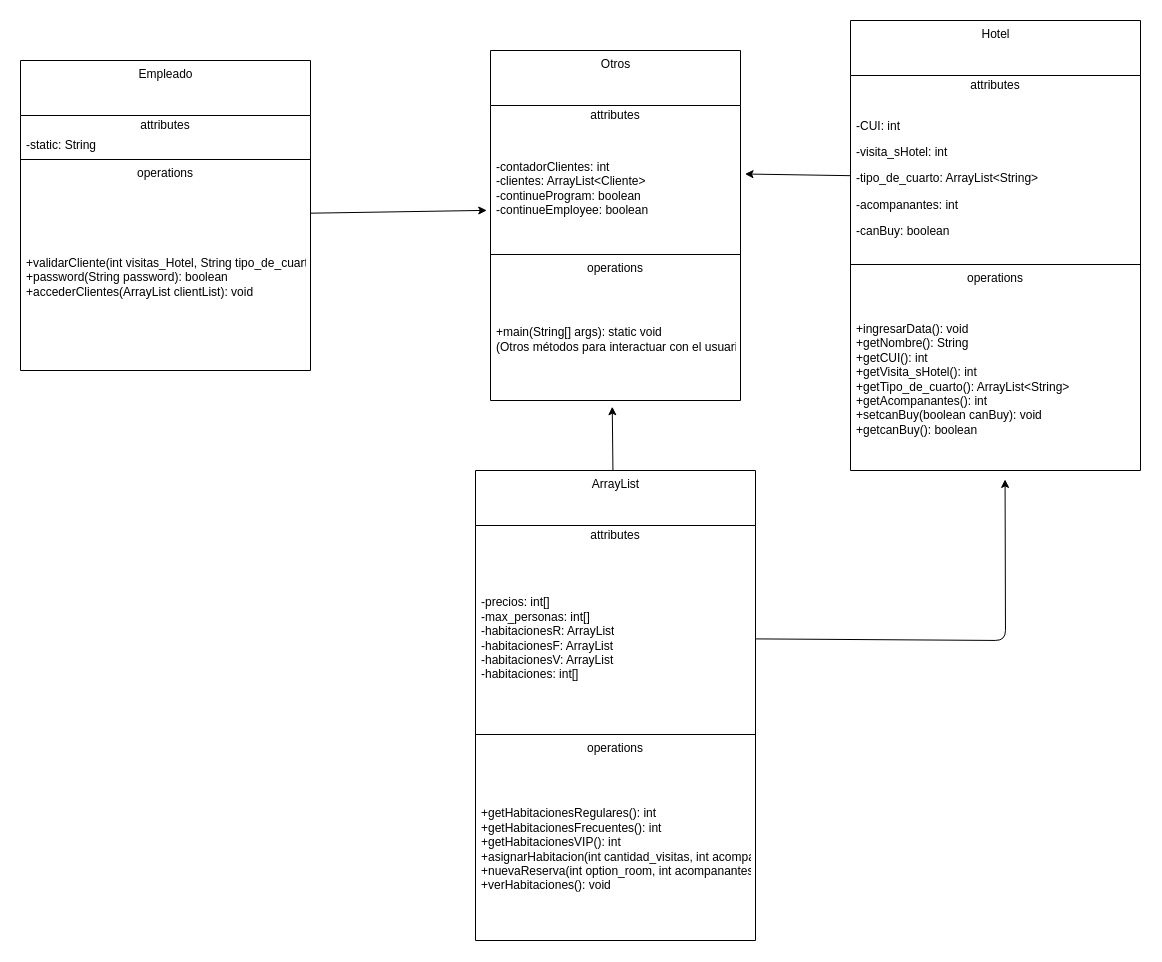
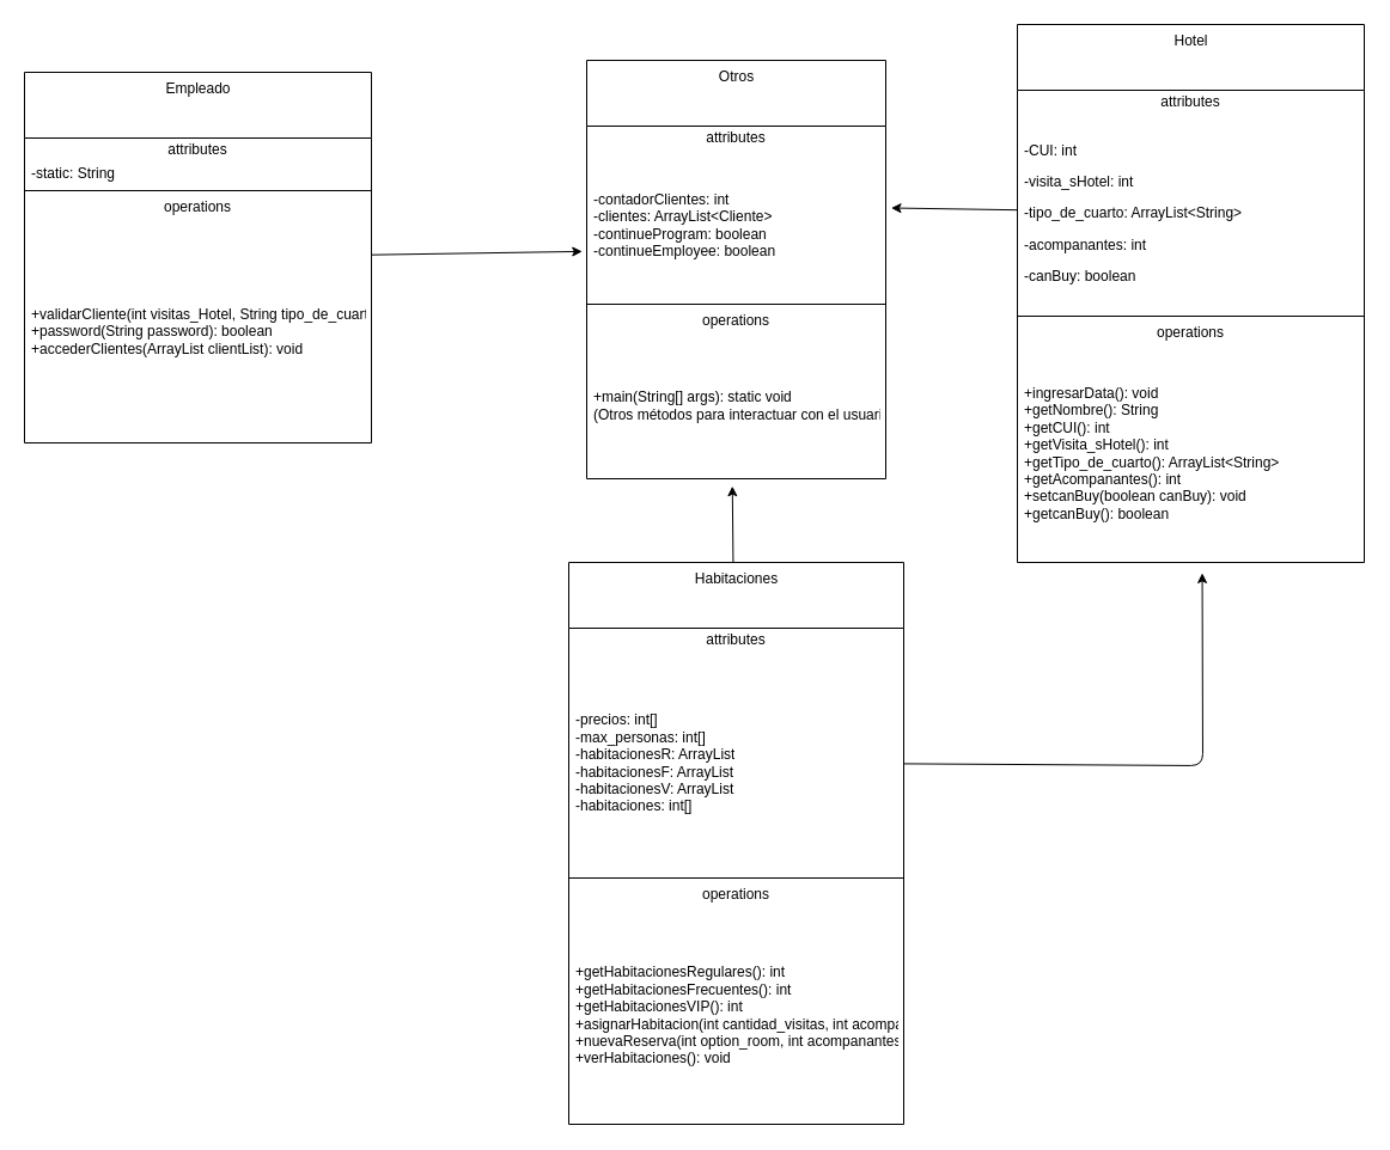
  <mxCell id="0" />
  <mxCell id="1" parent="0" />
  <mxCell id="2" value="Hotel" style="swimlane;fontStyle=0;align=center;verticalAlign=top;childLayout=stackLayout;horizontal=1;startSize=55;horizontalStack=0;resizeParent=1;resizeParentMax=0;resizeLast=0;collapsible=0;marginBottom=0;html=1;" vertex="1" parent="1"><mxGeometry x="850" y="20" width="290" height="450" as="geometry" /></mxCell>
  <mxCell id="3" value="attributes" style="text;html=1;strokeColor=none;fillColor=none;align=center;verticalAlign=middle;spacingLeft=4;spacingRight=4;overflow=hidden;rotatable=0;points=[[0,0.5],[1,0.5]];portConstraint=eastwest;" vertex="1" parent="2"><mxGeometry y="55" width="290" height="20" as="geometry" /></mxCell>
  <mxCell id="4" value="&lt;p dir=&quot;ltr&quot; class=&quot;selectable-text copyable-text iq0m558w g0rxnol2&quot;&gt;&lt;span class=&quot;selectable-text copyable-text&quot;&gt;-CUI: int&lt;/span&gt;&lt;/p&gt;&lt;p dir=&quot;ltr&quot; class=&quot;selectable-text copyable-text iq0m558w g0rxnol2&quot;&gt;&lt;span class=&quot;selectable-text copyable-text&quot;&gt;-visita_sHotel: int&lt;/span&gt;&lt;/p&gt;&lt;p dir=&quot;ltr&quot; class=&quot;selectable-text copyable-text iq0m558w g0rxnol2&quot;&gt;&lt;span class=&quot;selectable-text copyable-text&quot;&gt;-tipo_de_cuarto: ArrayList&amp;lt;String&amp;gt;&lt;/span&gt;&lt;/p&gt;&lt;p dir=&quot;ltr&quot; class=&quot;selectable-text copyable-text iq0m558w g0rxnol2&quot;&gt;&lt;span class=&quot;selectable-text copyable-text&quot;&gt;-acompanantes: int&lt;/span&gt;&lt;/p&gt;&lt;p dir=&quot;ltr&quot; class=&quot;selectable-text copyable-text iq0m558w g0rxnol2&quot;&gt;&lt;span class=&quot;selectable-text copyable-text&quot;&gt;-canBuy: boolean&lt;/span&gt;&lt;/p&gt;" style="text;html=1;strokeColor=none;fillColor=none;align=left;verticalAlign=middle;spacingLeft=4;spacingRight=4;overflow=hidden;rotatable=0;points=[[0,0.5],[1,0.5]];portConstraint=eastwest;" vertex="1" parent="2"><mxGeometry y="75" width="290" height="165" as="geometry" /></mxCell>
  <mxCell id="5" value="" style="line;strokeWidth=1;fillColor=none;align=left;verticalAlign=middle;spacingTop=-1;spacingLeft=3;spacingRight=3;rotatable=0;labelPosition=right;points=[];portConstraint=eastwest;" vertex="1" parent="2"><mxGeometry y="240" width="290" height="8" as="geometry" /></mxCell>
  <mxCell id="6" value="operations" style="text;html=1;strokeColor=none;fillColor=none;align=center;verticalAlign=middle;spacingLeft=4;spacingRight=4;overflow=hidden;rotatable=0;points=[[0,0.5],[1,0.5]];portConstraint=eastwest;" vertex="1" parent="2"><mxGeometry y="248" width="290" height="20" as="geometry" /></mxCell>
  <mxCell id="7" value="&lt;div&gt;+ingresarData(): void&lt;/div&gt;&lt;div&gt;+getNombre(): String&lt;/div&gt;&lt;div&gt;+getCUI(): int&lt;/div&gt;&lt;div&gt;+getVisita_sHotel(): int&lt;/div&gt;&lt;div&gt;+getTipo_de_cuarto(): ArrayList&amp;lt;String&amp;gt;&lt;/div&gt;&lt;div&gt;+getAcompanantes(): int&lt;/div&gt;&lt;div&gt;+setcanBuy(boolean canBuy): void&lt;/div&gt;&lt;div&gt;+getcanBuy(): boolean&lt;/div&gt;" style="text;html=1;strokeColor=none;fillColor=none;align=left;verticalAlign=middle;spacingLeft=4;spacingRight=4;overflow=hidden;rotatable=0;points=[[0,0.5],[1,0.5]];portConstraint=eastwest;" vertex="1" parent="2"><mxGeometry y="268" width="290" height="182" as="geometry" /></mxCell>
  <mxCell id="8" value="Otros" style="swimlane;fontStyle=0;align=center;verticalAlign=top;childLayout=stackLayout;horizontal=1;startSize=55;horizontalStack=0;resizeParent=1;resizeParentMax=0;resizeLast=0;collapsible=0;marginBottom=0;html=1;" vertex="1" parent="1"><mxGeometry x="490" y="50" width="250" height="350" as="geometry" /></mxCell>
  <mxCell id="9" value="attributes" style="text;html=1;strokeColor=none;fillColor=none;align=center;verticalAlign=middle;spacingLeft=4;spacingRight=4;overflow=hidden;rotatable=0;points=[[0,0.5],[1,0.5]];portConstraint=eastwest;" vertex="1" parent="8"><mxGeometry y="55" width="250" height="20" as="geometry" /></mxCell>
  <mxCell id="10" value="&lt;div&gt;-contadorClientes: int&lt;/div&gt;&lt;div&gt;-clientes: ArrayList&amp;lt;Cliente&amp;gt;&lt;/div&gt;&lt;div&gt;-continueProgram: boolean&lt;/div&gt;&lt;div&gt;-continueEmployee: boolean&lt;/div&gt;" style="text;html=1;strokeColor=none;fillColor=none;align=left;verticalAlign=middle;spacingLeft=4;spacingRight=4;overflow=hidden;rotatable=0;points=[[0,0.5],[1,0.5]];portConstraint=eastwest;" vertex="1" parent="8"><mxGeometry y="75" width="250" height="125" as="geometry" /></mxCell>
  <mxCell id="11" value="" style="line;strokeWidth=1;fillColor=none;align=left;verticalAlign=middle;spacingTop=-1;spacingLeft=3;spacingRight=3;rotatable=0;labelPosition=right;points=[];portConstraint=eastwest;" vertex="1" parent="8"><mxGeometry y="200" width="250" height="8" as="geometry" /></mxCell>
  <mxCell id="12" value="operations" style="text;html=1;strokeColor=none;fillColor=none;align=center;verticalAlign=middle;spacingLeft=4;spacingRight=4;overflow=hidden;rotatable=0;points=[[0,0.5],[1,0.5]];portConstraint=eastwest;" vertex="1" parent="8"><mxGeometry y="208" width="250" height="20" as="geometry" /></mxCell>
  <mxCell id="13" value="&lt;div&gt;+main(String[] args): static void&lt;/div&gt;&lt;div&gt;(Otros métodos para interactuar con el usuario)&lt;/div&gt;" style="text;html=1;strokeColor=none;fillColor=none;align=left;verticalAlign=middle;spacingLeft=4;spacingRight=4;overflow=hidden;rotatable=0;points=[[0,0.5],[1,0.5]];portConstraint=eastwest;" vertex="1" parent="8"><mxGeometry y="228" width="250" height="122" as="geometry" /></mxCell>
  <mxCell id="14" style="edgeStyle=none;html=1;entryX=-0.015;entryY=0.679;entryDx=0;entryDy=0;entryPerimeter=0;" edge="1" parent="1" source="15" target="10"><mxGeometry relative="1" as="geometry" /></mxCell>
  <mxCell id="15" value="Empleado" style="swimlane;fontStyle=0;align=center;verticalAlign=top;childLayout=stackLayout;horizontal=1;startSize=55;horizontalStack=0;resizeParent=1;resizeParentMax=0;resizeLast=0;collapsible=0;marginBottom=0;html=1;" vertex="1" parent="1"><mxGeometry x="20" y="60" width="290" height="310" as="geometry" /></mxCell>
  <mxCell id="16" value="attributes" style="text;html=1;strokeColor=none;fillColor=none;align=center;verticalAlign=middle;spacingLeft=4;spacingRight=4;overflow=hidden;rotatable=0;points=[[0,0.5],[1,0.5]];portConstraint=eastwest;" vertex="1" parent="15"><mxGeometry y="55" width="290" height="20" as="geometry" /></mxCell>
  <mxCell id="17" value="-static: String" style="text;html=1;strokeColor=none;fillColor=none;align=left;verticalAlign=middle;spacingLeft=4;spacingRight=4;overflow=hidden;rotatable=0;points=[[0,0.5],[1,0.5]];portConstraint=eastwest;" vertex="1" parent="15"><mxGeometry y="75" width="290" height="20" as="geometry" /></mxCell>
  <mxCell id="18" value="" style="line;strokeWidth=1;fillColor=none;align=left;verticalAlign=middle;spacingTop=-1;spacingLeft=3;spacingRight=3;rotatable=0;labelPosition=right;points=[];portConstraint=eastwest;" vertex="1" parent="15"><mxGeometry y="95" width="290" height="8" as="geometry" /></mxCell>
  <mxCell id="19" value="operations" style="text;html=1;strokeColor=none;fillColor=none;align=center;verticalAlign=middle;spacingLeft=4;spacingRight=4;overflow=hidden;rotatable=0;points=[[0,0.5],[1,0.5]];portConstraint=eastwest;" vertex="1" parent="15"><mxGeometry y="103" width="290" height="20" as="geometry" /></mxCell>
  <mxCell id="20" value="+validarCliente(int visitas_Hotel, String tipo_de_cuarto): boolean&#10;+password(String password): boolean&#10;+accederClientes(ArrayList&lt;Cliente&gt; clientList): void" style="text;html=1;strokeColor=none;fillColor=none;align=left;verticalAlign=middle;spacingLeft=4;spacingRight=4;overflow=hidden;rotatable=0;points=[[0,0.5],[1,0.5]];portConstraint=eastwest;" vertex="1" parent="15"><mxGeometry y="123" width="290" height="187" as="geometry" /></mxCell>
  <mxCell id="21" style="edgeStyle=none;html=1;entryX=0.487;entryY=1.051;entryDx=0;entryDy=0;entryPerimeter=0;" edge="1" parent="1" source="22" target="13"><mxGeometry relative="1" as="geometry" /></mxCell>
- <mxCell id="22" value="ArrayList" style="swimlane;fontStyle=0;align=center;verticalAlign=top;childLayout=stackLayout;horizontal=1;startSize=55;horizontalStack=0;resizeParent=1;resizeParentMax=0;resizeLast=0;collapsible=0;marginBottom=0;html=1;" vertex="1" parent="1"><mxGeometry x="475" y="470" width="280" height="470" as="geometry" /></mxCell>
+ <mxCell id="22" value="Habitaciones" style="swimlane;fontStyle=0;align=center;verticalAlign=top;childLayout=stackLayout;horizontal=1;startSize=55;horizontalStack=0;resizeParent=1;resizeParentMax=0;resizeLast=0;collapsible=0;marginBottom=0;html=1;" vertex="1" parent="1"><mxGeometry x="475" y="470" width="280" height="470" as="geometry" /></mxCell>
  <mxCell id="23" value="attributes" style="text;html=1;strokeColor=none;fillColor=none;align=center;verticalAlign=middle;spacingLeft=4;spacingRight=4;overflow=hidden;rotatable=0;points=[[0,0.5],[1,0.5]];portConstraint=eastwest;" vertex="1" parent="22"><mxGeometry y="55" width="280" height="20" as="geometry" /></mxCell>
  <mxCell id="24" value="-precios: int[]&#10;-max_personas: int[]&#10;-habitacionesR: ArrayList&lt;Integer&gt;&#10;-habitacionesF: ArrayList&lt;Integer&gt;&#10;-habitacionesV: ArrayList&lt;Integer&gt;&#10;-habitaciones: int[]" style="text;html=1;strokeColor=none;fillColor=none;align=left;verticalAlign=middle;spacingLeft=4;spacingRight=4;overflow=hidden;rotatable=0;points=[[0,0.5],[1,0.5]];portConstraint=eastwest;" vertex="1" parent="22"><mxGeometry y="75" width="280" height="185" as="geometry" /></mxCell>
  <mxCell id="25" value="" style="line;strokeWidth=1;fillColor=none;align=left;verticalAlign=middle;spacingTop=-1;spacingLeft=3;spacingRight=3;rotatable=0;labelPosition=right;points=[];portConstraint=eastwest;" vertex="1" parent="22"><mxGeometry y="260" width="280" height="8" as="geometry" /></mxCell>
  <mxCell id="26" value="operations" style="text;html=1;strokeColor=none;fillColor=none;align=center;verticalAlign=middle;spacingLeft=4;spacingRight=4;overflow=hidden;rotatable=0;points=[[0,0.5],[1,0.5]];portConstraint=eastwest;" vertex="1" parent="22"><mxGeometry y="268" width="280" height="20" as="geometry" /></mxCell>
  <mxCell id="27" value="+getHabitacionesRegulares(): int&#10;+getHabitacionesFrecuentes(): int&#10;+getHabitacionesVIP(): int&#10;+asignarHabitacion(int cantidad_visitas, int acompanantes): ArrayList&lt;String&gt;&#10;+nuevaReserva(int option_room, int acompanantes, ArrayList&lt;String&gt; tipo_de_cuarto, Cliente cliente): void&#10;+verHabitaciones(): void" style="text;html=1;strokeColor=none;fillColor=none;align=left;verticalAlign=middle;spacingLeft=4;spacingRight=4;overflow=hidden;rotatable=0;points=[[0,0.5],[1,0.5]];portConstraint=eastwest;" vertex="1" parent="22"><mxGeometry y="288" width="280" height="182" as="geometry" /></mxCell>
  <mxCell id="28" style="edgeStyle=none;html=1;entryX=1.018;entryY=0.388;entryDx=0;entryDy=0;entryPerimeter=0;" edge="1" parent="1" source="4" target="10"><mxGeometry relative="1" as="geometry" /></mxCell>
  <mxCell id="29" style="edgeStyle=none;html=1;entryX=0.533;entryY=1.049;entryDx=0;entryDy=0;entryPerimeter=0;" edge="1" parent="1" source="24" target="7"><mxGeometry relative="1" as="geometry"><Array as="points"><mxPoint x="1005" y="640" /></Array></mxGeometry></mxCell>
